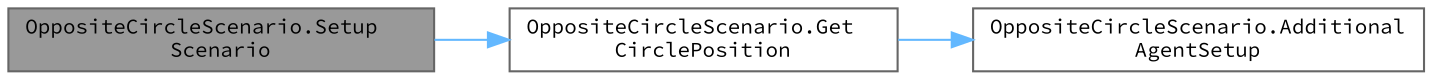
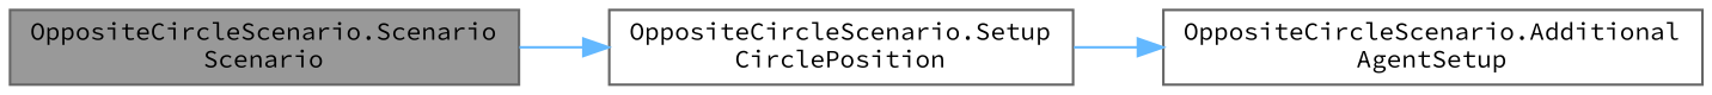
  digraph {
    fontname="Source Code Pro"
    rankdir=LR
    node [color=grey40 fillcolor=white fontname="Source Code Pro" fontsize=10 shape=box style=filled]
    edge [color=steelblue1 fontname="Source Code Pro" fontsize=10 labelfontname=Helvetica labelfontsize=10 style=solid]
-   n1 [color=gray40 fillcolor=grey60 fontcolor=black height=0.2 label="OppositeCircleScenario.Setup\lScenario" width=0.4]
-   n2 [height=0.2 label="OppositeCircleScenario.Get\lCirclePosition" width=0.4]
+   n1 [color=gray40 fillcolor=grey60 fontcolor=black height=0.2 label="OppositeCircleScenario.Scenario\lScenario" width=0.4]
+   n2 [height=0.2 label="OppositeCircleScenario.Setup\lCirclePosition" width=0.4]
    n3 [height=0.2 label="OppositeCircleScenario.Additional\lAgentSetup" width=0.4]
    n1 -> n2
    n2 -> n3
  }
